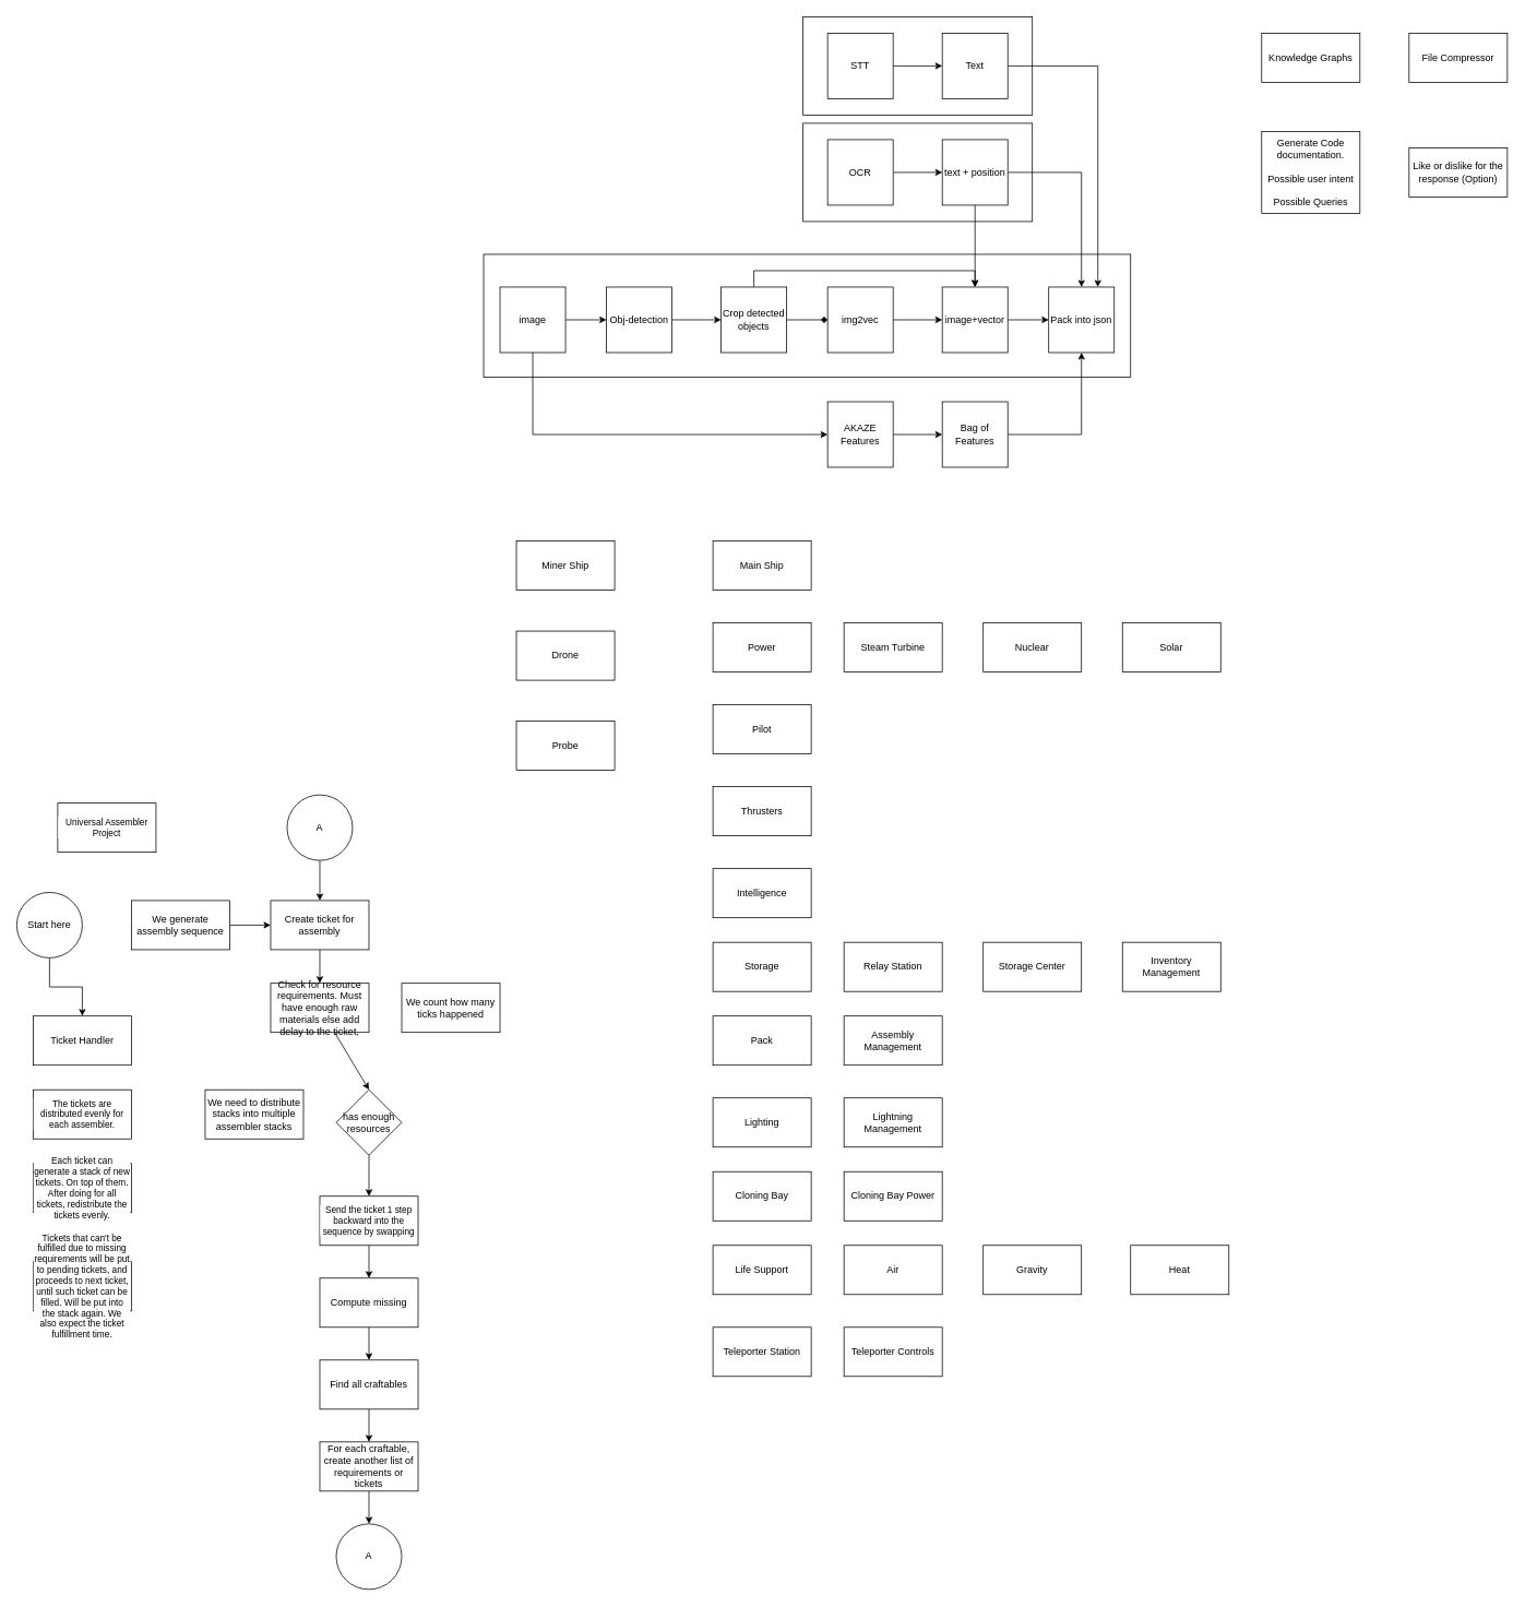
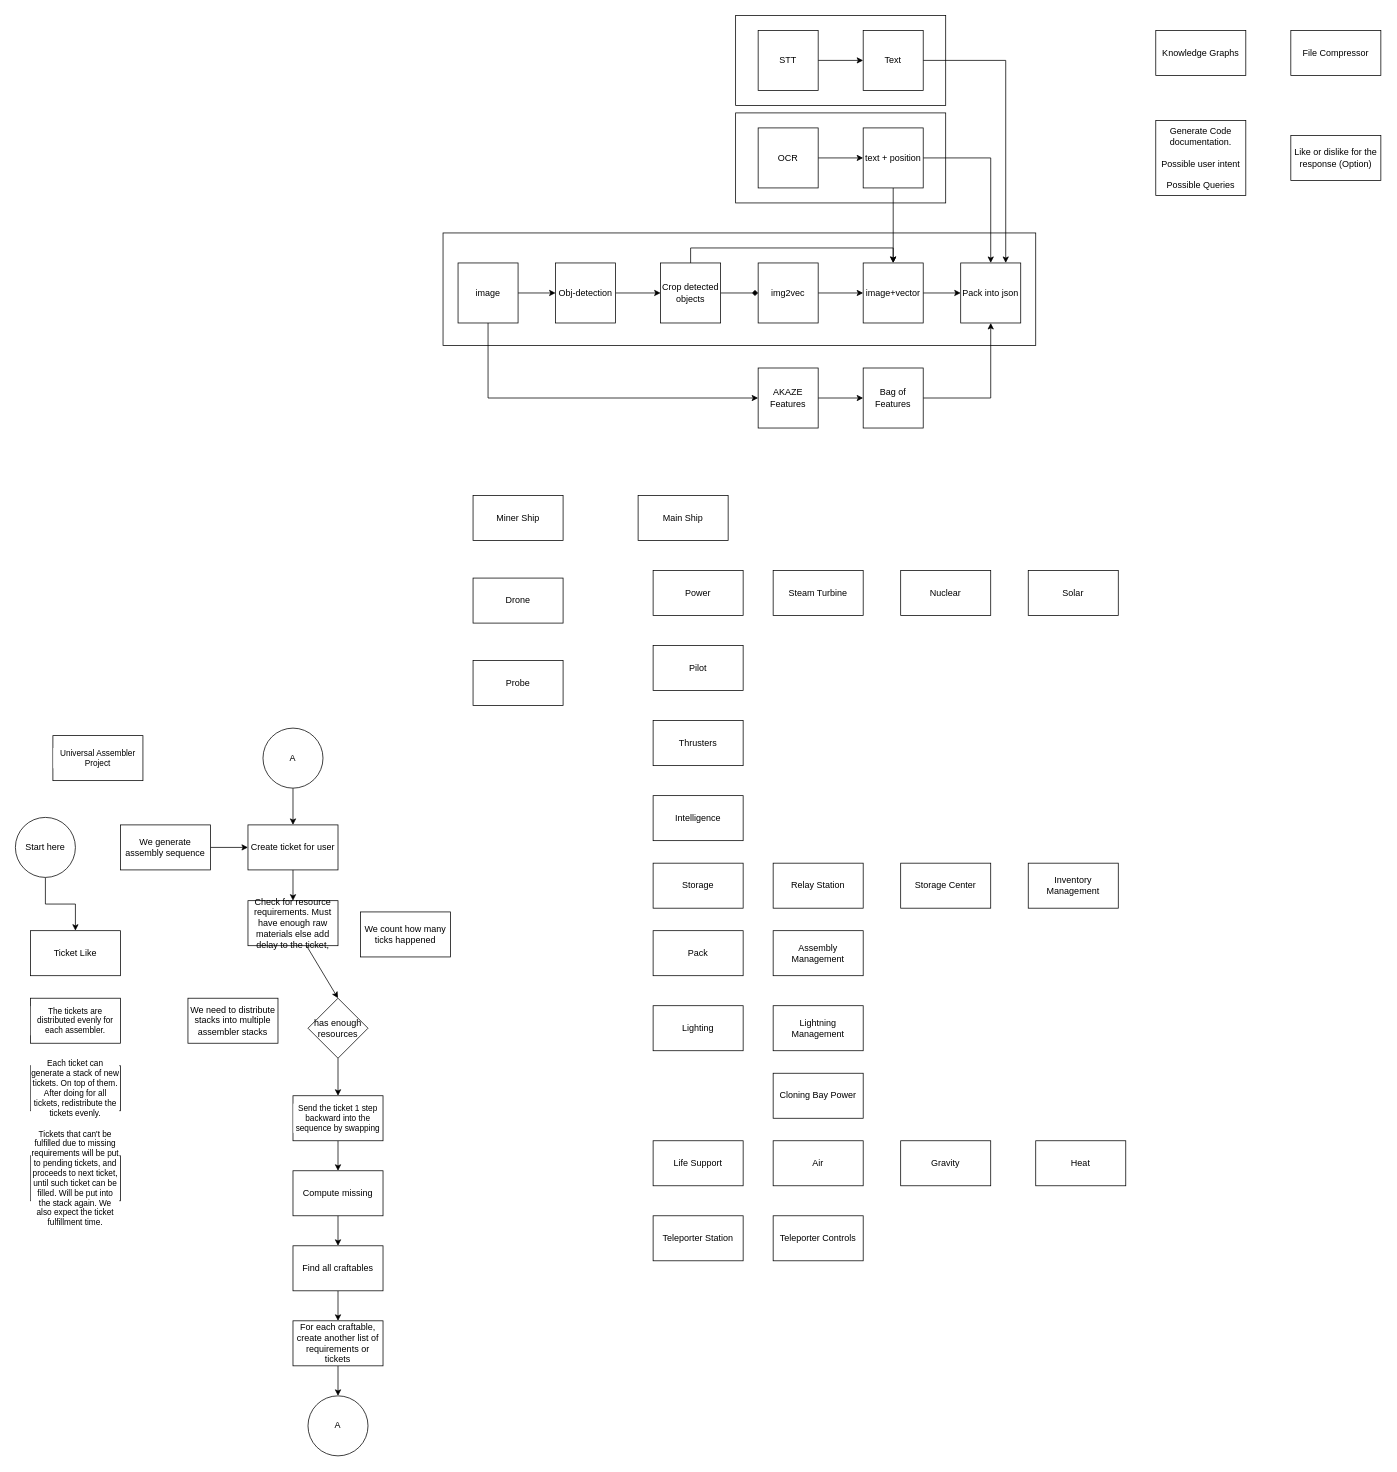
  <mxCell id="0" />
  <mxCell id="1" parent="0" />
  <mxCell id="2" value="" style="rounded=0;whiteSpace=wrap;html=1;" parent="1" vertex="1"><mxGeometry x="980" y="20" width="280" height="120" as="geometry" /></mxCell>
  <mxCell id="3" value="" style="rounded=0;whiteSpace=wrap;html=1;" parent="1" vertex="1"><mxGeometry x="980" y="150" width="280" height="120" as="geometry" /></mxCell>
  <mxCell id="4" value="" style="rounded=0;whiteSpace=wrap;html=1;" parent="1" vertex="1"><mxGeometry y="310" width="790" height="150" as="geometry" x="590" /></mxCell>
  <mxCell id="5" style="edgeStyle=orthogonalEdgeStyle;rounded=0;orthogonalLoop=1;jettySize=auto;html=1;entryX=0;entryY=0.5;entryDx=0;entryDy=0;" parent="1" source="6" target="13" edge="1"><mxGeometry relative="1" as="geometry" /></mxCell>
  <mxCell id="6" value="img2vec" style="whiteSpace=wrap;html=1;aspect=fixed;" parent="1" vertex="1"><mxGeometry x="1010" y="350" width="80" height="80" as="geometry" /></mxCell>
  <mxCell id="7" style="edgeStyle=orthogonalEdgeStyle;rounded=0;orthogonalLoop=1;jettySize=auto;html=1;entryX=0;entryY=0.5;entryDx=0;entryDy=0;" parent="1" source="8" target="11" edge="1"><mxGeometry relative="1" as="geometry" /></mxCell>
  <mxCell id="8" value="Obj-detection" style="whiteSpace=wrap;html=1;aspect=fixed;" parent="1" vertex="1"><mxGeometry x="740" y="350" width="80" height="80" as="geometry" /></mxCell>
  <mxCell id="9" style="edgeStyle=orthogonalEdgeStyle;rounded=0;orthogonalLoop=1;jettySize=auto;html=1;endArrow=diamond;" parent="1" source="11" target="6" edge="1"><mxGeometry relative="1" as="geometry" /></mxCell>
  <mxCell id="10" style="edgeStyle=orthogonalEdgeStyle;rounded=0;orthogonalLoop=1;jettySize=auto;html=1;entryX=0.5;entryY=0;entryDx=0;entryDy=0;" parent="1" source="11" target="13" edge="1"><mxGeometry relative="1" as="geometry"><Array as="points"><mxPoint x="920" y="330" /><mxPoint x="1190" y="330" /></Array></mxGeometry></mxCell>
  <mxCell id="11" value="Crop detected objects" style="whiteSpace=wrap;html=1;aspect=fixed;" parent="1" vertex="1"><mxGeometry x="880" y="350" width="80" height="80" as="geometry" /></mxCell>
  <mxCell id="12" style="edgeStyle=orthogonalEdgeStyle;rounded=0;orthogonalLoop=1;jettySize=auto;html=1;entryX=0;entryY=0.5;entryDx=0;entryDy=0;" parent="1" source="13" target="22" edge="1"><mxGeometry relative="1" as="geometry" /></mxCell>
  <mxCell id="13" value="image+vector" style="whiteSpace=wrap;html=1;aspect=fixed;" parent="1" vertex="1"><mxGeometry x="1150" y="350" width="80" height="80" as="geometry" /></mxCell>
  <mxCell id="14" style="edgeStyle=orthogonalEdgeStyle;rounded=0;orthogonalLoop=1;jettySize=auto;html=1;entryX=0;entryY=0.5;entryDx=0;entryDy=0;" parent="1" source="16" target="8" edge="1"><mxGeometry relative="1" as="geometry" /></mxCell>
  <mxCell id="15" style="edgeStyle=orthogonalEdgeStyle;rounded=0;orthogonalLoop=1;jettySize=auto;html=1;entryX=0;entryY=0.5;entryDx=0;entryDy=0;" parent="1" source="16" target="28" edge="1"><mxGeometry relative="1" as="geometry"><Array as="points"><mxPoint x="650" y="530" /></Array></mxGeometry></mxCell>
  <mxCell id="16" value="image" style="whiteSpace=wrap;html=1;aspect=fixed;" parent="1" vertex="1"><mxGeometry x="610" y="350" width="80" height="80" as="geometry" /></mxCell>
  <mxCell id="17" style="edgeStyle=orthogonalEdgeStyle;rounded=0;orthogonalLoop=1;jettySize=auto;html=1;entryX=0;entryY=0.5;entryDx=0;entryDy=0;" parent="1" source="18" target="21" edge="1"><mxGeometry relative="1" as="geometry" /></mxCell>
  <mxCell id="18" value="OCR" style="whiteSpace=wrap;html=1;aspect=fixed;" parent="1" vertex="1"><mxGeometry x="1010" y="170" width="80" height="80" as="geometry" /></mxCell>
  <mxCell id="19" style="edgeStyle=orthogonalEdgeStyle;rounded=0;orthogonalLoop=1;jettySize=auto;html=1;entryX=0.5;entryY=0;entryDx=0;entryDy=0;" parent="1" source="21" target="13" edge="1"><mxGeometry relative="1" as="geometry" /></mxCell>
  <mxCell id="20" style="edgeStyle=orthogonalEdgeStyle;rounded=0;orthogonalLoop=1;jettySize=auto;html=1;" parent="1" source="21" target="22" edge="1"><mxGeometry relative="1" as="geometry" /></mxCell>
  <mxCell id="21" value="text + position" style="whiteSpace=wrap;html=1;aspect=fixed;" parent="1" vertex="1"><mxGeometry x="1150" y="170" width="80" height="80" as="geometry" /></mxCell>
  <mxCell id="22" value="Pack into json" style="whiteSpace=wrap;html=1;aspect=fixed;" parent="1" vertex="1"><mxGeometry x="1280" y="350" width="80" height="80" as="geometry" /></mxCell>
  <mxCell id="23" style="edgeStyle=orthogonalEdgeStyle;rounded=0;orthogonalLoop=1;jettySize=auto;html=1;entryX=0;entryY=0.5;entryDx=0;entryDy=0;" parent="1" source="24" target="26" edge="1"><mxGeometry relative="1" as="geometry" /></mxCell>
  <mxCell id="24" value="STT" style="whiteSpace=wrap;html=1;aspect=fixed;" parent="1" vertex="1"><mxGeometry x="1010" y="40" width="80" height="80" as="geometry" /></mxCell>
  <mxCell id="25" style="edgeStyle=orthogonalEdgeStyle;rounded=0;orthogonalLoop=1;jettySize=auto;html=1;entryX=0.75;entryY=0;entryDx=0;entryDy=0;" parent="1" source="26" target="22" edge="1"><mxGeometry relative="1" as="geometry" /></mxCell>
  <mxCell id="26" value="Text" style="whiteSpace=wrap;html=1;aspect=fixed;" parent="1" vertex="1"><mxGeometry x="1150" y="40" width="80" height="80" as="geometry" /></mxCell>
  <mxCell id="27" style="edgeStyle=orthogonalEdgeStyle;rounded=0;orthogonalLoop=1;jettySize=auto;html=1;" parent="1" source="28" target="30" edge="1"><mxGeometry relative="1" as="geometry" /></mxCell>
  <mxCell id="28" value="AKAZE Features" style="whiteSpace=wrap;html=1;aspect=fixed;" parent="1" vertex="1"><mxGeometry x="1010" y="490" width="80" height="80" as="geometry" /></mxCell>
  <mxCell id="29" style="edgeStyle=orthogonalEdgeStyle;rounded=0;orthogonalLoop=1;jettySize=auto;html=1;" parent="1" source="30" target="22" edge="1"><mxGeometry relative="1" as="geometry" /></mxCell>
  <mxCell id="30" value="Bag of Features" style="whiteSpace=wrap;html=1;aspect=fixed;" parent="1" vertex="1"><mxGeometry x="1150" y="490" width="80" height="80" as="geometry" /></mxCell>
  <mxCell id="31" value="Knowledge Graphs" style="rounded=0;whiteSpace=wrap;html=1;" parent="1" vertex="1"><mxGeometry x="1540" y="40" width="120" height="60" as="geometry" /></mxCell>
  <mxCell id="32" value="File Compressor" style="rounded=0;whiteSpace=wrap;html=1;" parent="1" vertex="1"><mxGeometry x="1720" y="40" width="120" height="60" as="geometry" /></mxCell>
  <mxCell id="33" value="Generate Code documentation.&lt;div&gt;&lt;br&gt;&lt;/div&gt;&lt;div&gt;Possible user intent&lt;/div&gt;&lt;div&gt;&lt;br&gt;&lt;/div&gt;&lt;div&gt;Possible Queries&lt;/div&gt;" style="rounded=0;whiteSpace=wrap;html=1;" parent="1" vertex="1"><mxGeometry x="1540" y="160" width="120" height="100" as="geometry" /></mxCell>
  <mxCell id="34" value="Like or dislike for the response (Option)" style="rounded=0;whiteSpace=wrap;html=1;" parent="1" vertex="1"><mxGeometry x="1720" y="180" width="120" height="60" as="geometry" /></mxCell>
- <mxCell id="35" value="Main Ship" style="rounded=0;whiteSpace=wrap;html=1;" parent="1" vertex="1"><mxGeometry x="870" y="660" width="120" height="60" as="geometry" /></mxCell>
+ <mxCell id="35" value="Main Ship" style="rounded=0;whiteSpace=wrap;html=1;" parent="1" vertex="1"><mxGeometry x="850" y="660" width="120" height="60" as="geometry" /></mxCell>
  <mxCell id="36" value="Storage" style="rounded=0;whiteSpace=wrap;html=1;" parent="1" vertex="1"><mxGeometry x="870" y="1150" width="120" height="60" as="geometry" /></mxCell>
  <mxCell id="37" value="Pack" style="rounded=0;whiteSpace=wrap;html=1;" parent="1" vertex="1"><mxGeometry x="870" y="1240" width="120" height="60" as="geometry" /></mxCell>
  <mxCell id="38" value="Power" style="rounded=0;whiteSpace=wrap;html=1;" parent="1" vertex="1"><mxGeometry x="870" y="760" width="120" height="60" as="geometry" /></mxCell>
  <mxCell id="39" value="Pilot" style="rounded=0;whiteSpace=wrap;html=1;" parent="1" vertex="1"><mxGeometry x="870" y="860" width="120" height="60" as="geometry" /></mxCell>
  <mxCell id="40" value="Lighting" style="rounded=0;whiteSpace=wrap;html=1;" parent="1" vertex="1"><mxGeometry x="870" y="1340" width="120" height="60" as="geometry" /></mxCell>
  <mxCell id="41" value="Thrusters" style="rounded=0;whiteSpace=wrap;html=1;" parent="1" vertex="1"><mxGeometry x="870" y="960" width="120" height="60" as="geometry" /></mxCell>
  <mxCell id="42" value="Life Support" style="rounded=0;whiteSpace=wrap;html=1;" parent="1" vertex="1"><mxGeometry x="870" y="1520" width="120" height="60" as="geometry" /></mxCell>
- <mxCell id="43" value="Cloning Bay" style="rounded=0;whiteSpace=wrap;html=1;" parent="1" vertex="1"><mxGeometry x="870" y="1430" width="120" height="60" as="geometry" /></mxCell>
  <mxCell id="44" value="Teleporter Station" style="rounded=0;whiteSpace=wrap;html=1;" parent="1" vertex="1"><mxGeometry x="870" y="1620" width="120" height="60" as="geometry" /></mxCell>
  <mxCell id="45" value="Miner Ship" style="rounded=0;whiteSpace=wrap;html=1;" parent="1" vertex="1"><mxGeometry x="630" y="660" width="120" height="60" as="geometry" /></mxCell>
  <mxCell id="46" value="Drone" style="rounded=0;whiteSpace=wrap;html=1;" parent="1" vertex="1"><mxGeometry x="630" y="770" width="120" height="60" as="geometry" /></mxCell>
  <mxCell id="47" value="Intelligence" style="rounded=0;whiteSpace=wrap;html=1;" parent="1" vertex="1"><mxGeometry x="870" y="1060" width="120" height="60" as="geometry" /></mxCell>
  <mxCell id="48" value="Probe" style="rounded=0;whiteSpace=wrap;html=1;" parent="1" vertex="1"><mxGeometry x="630" y="880" width="120" height="60" as="geometry" /></mxCell>
  <mxCell id="49" value="Steam Turbine" style="rounded=0;whiteSpace=wrap;html=1;" vertex="1" parent="1"><mxGeometry x="1030" y="760" width="120" height="60" as="geometry" /></mxCell>
  <mxCell id="50" value="Nuclear" style="rounded=0;whiteSpace=wrap;html=1;" vertex="1" parent="1"><mxGeometry x="1200" y="760" width="120" height="60" as="geometry" /></mxCell>
  <mxCell id="51" value="Solar" style="rounded=0;whiteSpace=wrap;html=1;" vertex="1" parent="1"><mxGeometry x="1370" y="760" width="120" height="60" as="geometry" /></mxCell>
  <mxCell id="52" value="Relay Station" style="rounded=0;whiteSpace=wrap;html=1;" vertex="1" parent="1"><mxGeometry x="1030" y="1150" width="120" height="60" as="geometry" /></mxCell>
  <mxCell id="53" value="Storage Center" style="rounded=0;whiteSpace=wrap;html=1;" vertex="1" parent="1"><mxGeometry x="1200" y="1150" width="120" height="60" as="geometry" /></mxCell>
  <mxCell id="54" value="Inventory Management" style="rounded=0;whiteSpace=wrap;html=1;" vertex="1" parent="1"><mxGeometry x="1370" y="1150" width="120" height="60" as="geometry" /></mxCell>
  <mxCell id="55" value="Assembly Management" style="rounded=0;whiteSpace=wrap;html=1;" vertex="1" parent="1"><mxGeometry x="1030" y="1240" width="120" height="60" as="geometry" /></mxCell>
  <mxCell id="56" value="Lightning Management" style="rounded=0;whiteSpace=wrap;html=1;" vertex="1" parent="1"><mxGeometry x="1030" y="1340" width="120" height="60" as="geometry" /></mxCell>
  <mxCell id="57" value="Cloning Bay Power" style="rounded=0;whiteSpace=wrap;html=1;" vertex="1" parent="1"><mxGeometry x="1030" y="1430" width="120" height="60" as="geometry" /></mxCell>
  <mxCell id="58" value="Air" style="rounded=0;whiteSpace=wrap;html=1;" vertex="1" parent="1"><mxGeometry x="1030" y="1520" width="120" height="60" as="geometry" /></mxCell>
  <mxCell id="59" value="Gravity" style="rounded=0;whiteSpace=wrap;html=1;" vertex="1" parent="1"><mxGeometry x="1200" y="1520" width="120" height="60" as="geometry" /></mxCell>
  <mxCell id="60" value="Heat" style="rounded=0;whiteSpace=wrap;html=1;" vertex="1" parent="1"><mxGeometry x="1380" y="1520" width="120" height="60" as="geometry" /></mxCell>
  <mxCell id="61" value="Teleporter Controls" style="rounded=0;whiteSpace=wrap;html=1;" vertex="1" parent="1"><mxGeometry x="1030" y="1620" width="120" height="60" as="geometry" /></mxCell>
  <mxCell id="62" style="edgeStyle=none;rounded=0;orthogonalLoop=1;jettySize=auto;html=1;entryX=0.5;entryY=0;entryDx=0;entryDy=0;strokeColor=default;align=center;verticalAlign=middle;fontFamily=Helvetica;fontSize=11;fontColor=default;labelBackgroundColor=default;endArrow=classic;" edge="1" parent="1" source="63" target="85"><mxGeometry relative="1" as="geometry" /></mxCell>
  <mxCell id="63" value="has enough resources" style="rhombus;whiteSpace=wrap;html=1;" vertex="1" parent="1"><mxGeometry x="410" y="1330" width="80" height="80" as="geometry" /></mxCell>
  <mxCell id="64" style="edgeStyle=orthogonalEdgeStyle;rounded=0;orthogonalLoop=1;jettySize=auto;html=1;entryX=0;entryY=0.5;entryDx=0;entryDy=0;" edge="1" parent="1" source="65" target="74"><mxGeometry relative="1" as="geometry" /></mxCell>
  <mxCell id="65" value="We generate assembly sequence" style="rounded=0;whiteSpace=wrap;html=1;" vertex="1" parent="1"><mxGeometry x="160" y="1099" width="120" height="60" as="geometry" /></mxCell>
  <mxCell id="66" style="edgeStyle=orthogonalEdgeStyle;rounded=0;orthogonalLoop=1;jettySize=auto;html=1;entryX=0.5;entryY=0;entryDx=0;entryDy=0;" edge="1" parent="1" source="67" target="69"><mxGeometry relative="1" as="geometry" /></mxCell>
  <mxCell id="67" value="Compute missing" style="rounded=0;whiteSpace=wrap;html=1;" vertex="1" parent="1"><mxGeometry x="390" y="1560" width="120" height="60" as="geometry" /></mxCell>
  <mxCell id="68" style="edgeStyle=orthogonalEdgeStyle;rounded=0;orthogonalLoop=1;jettySize=auto;html=1;entryX=0.5;entryY=0;entryDx=0;entryDy=0;" edge="1" parent="1" source="69" target="72"><mxGeometry relative="1" as="geometry" /></mxCell>
  <mxCell id="69" value="Find all craftables" style="rounded=0;whiteSpace=wrap;html=1;" vertex="1" parent="1"><mxGeometry x="390" y="1660" width="120" height="60" as="geometry" /></mxCell>
  <mxCell id="70" value="We need to distribute stacks into multiple assembler stacks" style="rounded=0;whiteSpace=wrap;html=1;" vertex="1" parent="1"><mxGeometry x="250" y="1330" width="120" height="60" as="geometry" /></mxCell>
  <mxCell id="71" style="edgeStyle=orthogonalEdgeStyle;rounded=0;orthogonalLoop=1;jettySize=auto;html=1;entryX=0.5;entryY=0;entryDx=0;entryDy=0;" edge="1" parent="1" source="72" target="77"><mxGeometry relative="1" as="geometry" /></mxCell>
  <mxCell id="72" value="For each craftable, create another list of requirements or tickets" style="rounded=0;whiteSpace=wrap;html=1;" vertex="1" parent="1"><mxGeometry x="390" y="1760" width="120" height="60" as="geometry" /></mxCell>
  <mxCell id="73" style="edgeStyle=orthogonalEdgeStyle;rounded=0;orthogonalLoop=1;jettySize=auto;html=1;entryX=0.5;entryY=0;entryDx=0;entryDy=0;" edge="1" parent="1" source="74" target="76"><mxGeometry relative="1" as="geometry" /></mxCell>
- <mxCell id="74" value="Create ticket for assembly" style="rounded=0;whiteSpace=wrap;html=1;" vertex="1" parent="1"><mxGeometry x="330" y="1099" width="120" height="60" as="geometry" /></mxCell>
+ <mxCell id="74" value="Create ticket for user" style="rounded=0;whiteSpace=wrap;html=1;" vertex="1" parent="1"><mxGeometry x="330" y="1099" width="120" height="60" as="geometry" /></mxCell>
  <mxCell id="75" style="rounded=0;orthogonalLoop=1;jettySize=auto;html=1;entryX=0.5;entryY=0;entryDx=0;entryDy=0;" edge="1" parent="1" source="76" target="63"><mxGeometry relative="1" as="geometry" /></mxCell>
  <mxCell id="76" value="Check for resource requirements. Must have enough raw materials else add delay to the ticket," style="rounded=0;whiteSpace=wrap;html=1;" vertex="1" parent="1"><mxGeometry x="330" y="1200" width="120" height="60" as="geometry" /></mxCell>
  <mxCell id="77" value="A" style="ellipse;whiteSpace=wrap;html=1;aspect=fixed;" vertex="1" parent="1"><mxGeometry x="410" y="1860" width="80" height="80" as="geometry" /></mxCell>
  <mxCell id="78" style="edgeStyle=orthogonalEdgeStyle;rounded=0;orthogonalLoop=1;jettySize=auto;html=1;entryX=0.5;entryY=0;entryDx=0;entryDy=0;" edge="1" parent="1" source="79" target="74"><mxGeometry relative="1" as="geometry" /></mxCell>
  <mxCell id="79" value="A" style="ellipse;whiteSpace=wrap;html=1;aspect=fixed;" vertex="1" parent="1"><mxGeometry x="350" y="970" width="80" height="80" as="geometry" /></mxCell>
  <mxCell id="80" style="edgeStyle=orthogonalEdgeStyle;rounded=0;orthogonalLoop=1;jettySize=auto;html=1;" edge="1" parent="1" source="81" target="83"><mxGeometry relative="1" as="geometry" /></mxCell>
  <mxCell id="81" value="Start here" style="ellipse;whiteSpace=wrap;html=1;aspect=fixed;" vertex="1" parent="1"><mxGeometry x="20" y="1089" width="80" height="80" as="geometry" /></mxCell>
- <mxCell id="82" value="We count how many ticks happened" style="rounded=0;whiteSpace=wrap;html=1;" vertex="1" parent="1"><mxGeometry x="490" y="1200" width="120" height="60" as="geometry" /></mxCell>
- <mxCell id="83" value="Ticket Handler" style="rounded=0;whiteSpace=wrap;html=1;" vertex="1" parent="1"><mxGeometry x="40" y="1240" width="120" height="60" as="geometry" /></mxCell>
+ <mxCell id="82" value="We count how many ticks happened" style="rounded=0;whiteSpace=wrap;html=1;" vertex="1" parent="1"><mxGeometry x="480" y="1215" width="120" height="60" as="geometry" /></mxCell>
+ <mxCell id="83" value="Ticket Like" style="rounded=0;whiteSpace=wrap;html=1;" vertex="1" parent="1"><mxGeometry x="40" y="1240" width="120" height="60" as="geometry" /></mxCell>
  <mxCell id="84" style="edgeStyle=none;rounded=0;orthogonalLoop=1;jettySize=auto;html=1;entryX=0.5;entryY=0;entryDx=0;entryDy=0;strokeColor=default;align=center;verticalAlign=middle;fontFamily=Helvetica;fontSize=11;fontColor=default;labelBackgroundColor=default;endArrow=classic;" edge="1" parent="1" source="85" target="67"><mxGeometry relative="1" as="geometry" /></mxCell>
  <mxCell id="85" value="Send the ticket 1 step backward into the sequence by swapping" style="rounded=0;whiteSpace=wrap;html=1;fontFamily=Helvetica;fontSize=11;fontColor=default;labelBackgroundColor=default;" vertex="1" parent="1"><mxGeometry x="390" y="1460" width="120" height="60" as="geometry" /></mxCell>
  <mxCell id="86" value="Universal Assembler Project" style="rounded=0;whiteSpace=wrap;html=1;fontFamily=Helvetica;fontSize=11;fontColor=default;labelBackgroundColor=default;" vertex="1" parent="1"><mxGeometry x="70" y="980" width="120" height="60" as="geometry" /></mxCell>
  <mxCell id="87" value="The tickets are distributed evenly for each assembler." style="rounded=0;whiteSpace=wrap;html=1;fontFamily=Helvetica;fontSize=11;fontColor=default;labelBackgroundColor=default;" vertex="1" parent="1"><mxGeometry x="40" y="1330" width="120" height="60" as="geometry" /></mxCell>
  <mxCell id="88" value="Each ticket can generate a stack of new tickets. On top of them. After doing for all tickets, redistribute the tickets evenly." style="rounded=0;whiteSpace=wrap;html=1;fontFamily=Helvetica;fontSize=11;fontColor=default;labelBackgroundColor=default;" vertex="1" parent="1"><mxGeometry x="40" y="1420" width="120" height="60" as="geometry" /></mxCell>
  <mxCell id="89" value="Tickets that can't be fulfilled due to missing requirements will be put to pending tickets, and proceeds to next ticket, until such ticket can be filled. Will be put into the stack again. We also expect the ticket fulfillment time." style="rounded=0;whiteSpace=wrap;html=1;fontFamily=Helvetica;fontSize=11;fontColor=default;labelBackgroundColor=default;" vertex="1" parent="1"><mxGeometry x="40" y="1540" width="120" height="60" as="geometry" /></mxCell>
